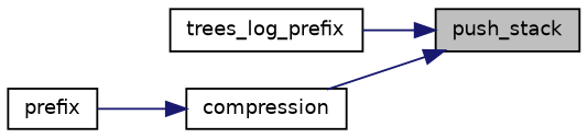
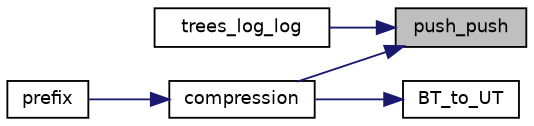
  digraph {
    rankdir=RL
    node [color=black fillcolor=white fontname=Helvetica fontsize=10 shape=record style=filled]
    edge [color=midnightblue dir=back fontname=Helvetica fontsize=10 labelfontname=Helvetica labelfontsize=10 style=solid]
-   n1 [fillcolor=grey75 fontcolor=black height=0.2 label=push_stack width=0.4]
-   n2 [height=0.2 label=trees_log_prefix width=0.4]
+   n1 [fillcolor=grey75 fontcolor=black height=0.2 label=push_push width=0.4]
+   n2 [height=0.2 label=trees_log_log width=0.4]
    n3 [height=0.2 label=compression width=0.4]
+   n4 [height=0.2 label=BT_to_UT width=0.4]
    n5 [height=0.2 label=prefix width=0.4]
    n1 -> n2
    n1 -> n3
    n3 -> n5
+   n4 -> n3
  }
